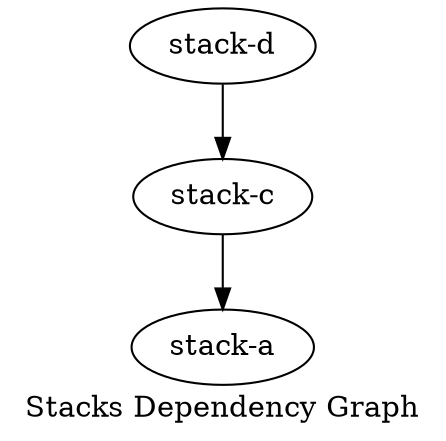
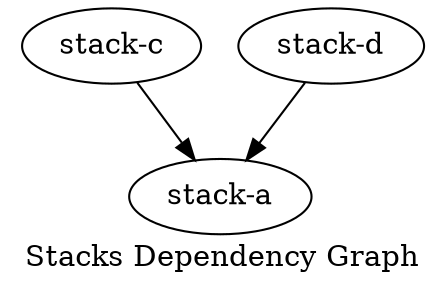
  digraph {
    label="Stacks Dependency Graph"
    "stack-c"
    "stack-a"
    "stack-d"
    "stack-c" -> "stack-a"
-   "stack-d" -> "stack-c"
+   "stack-d" -> "stack-a"
  }
